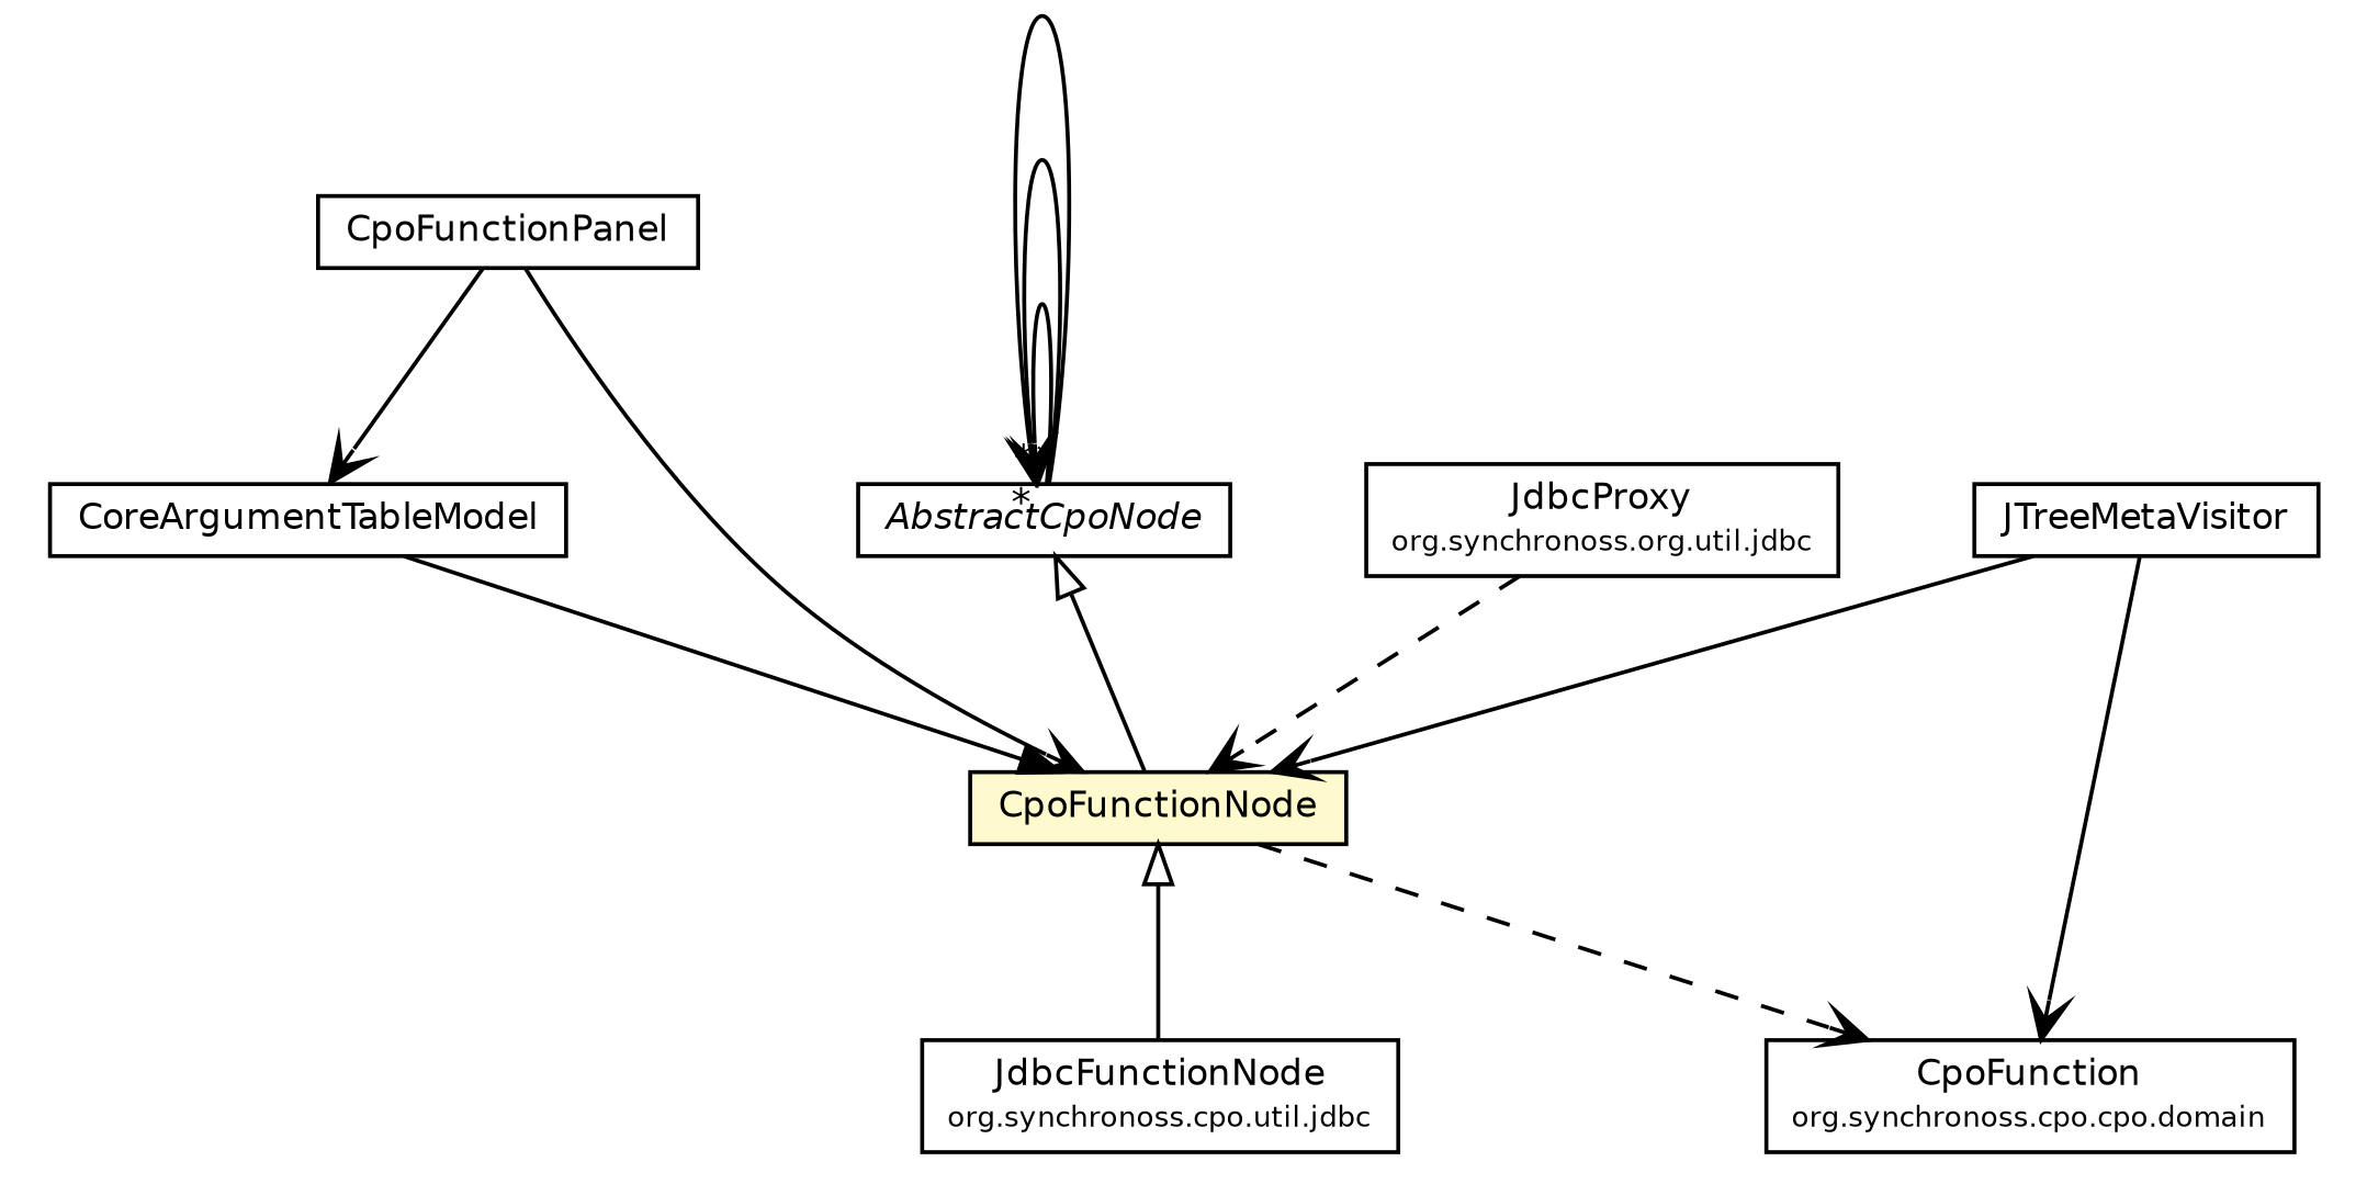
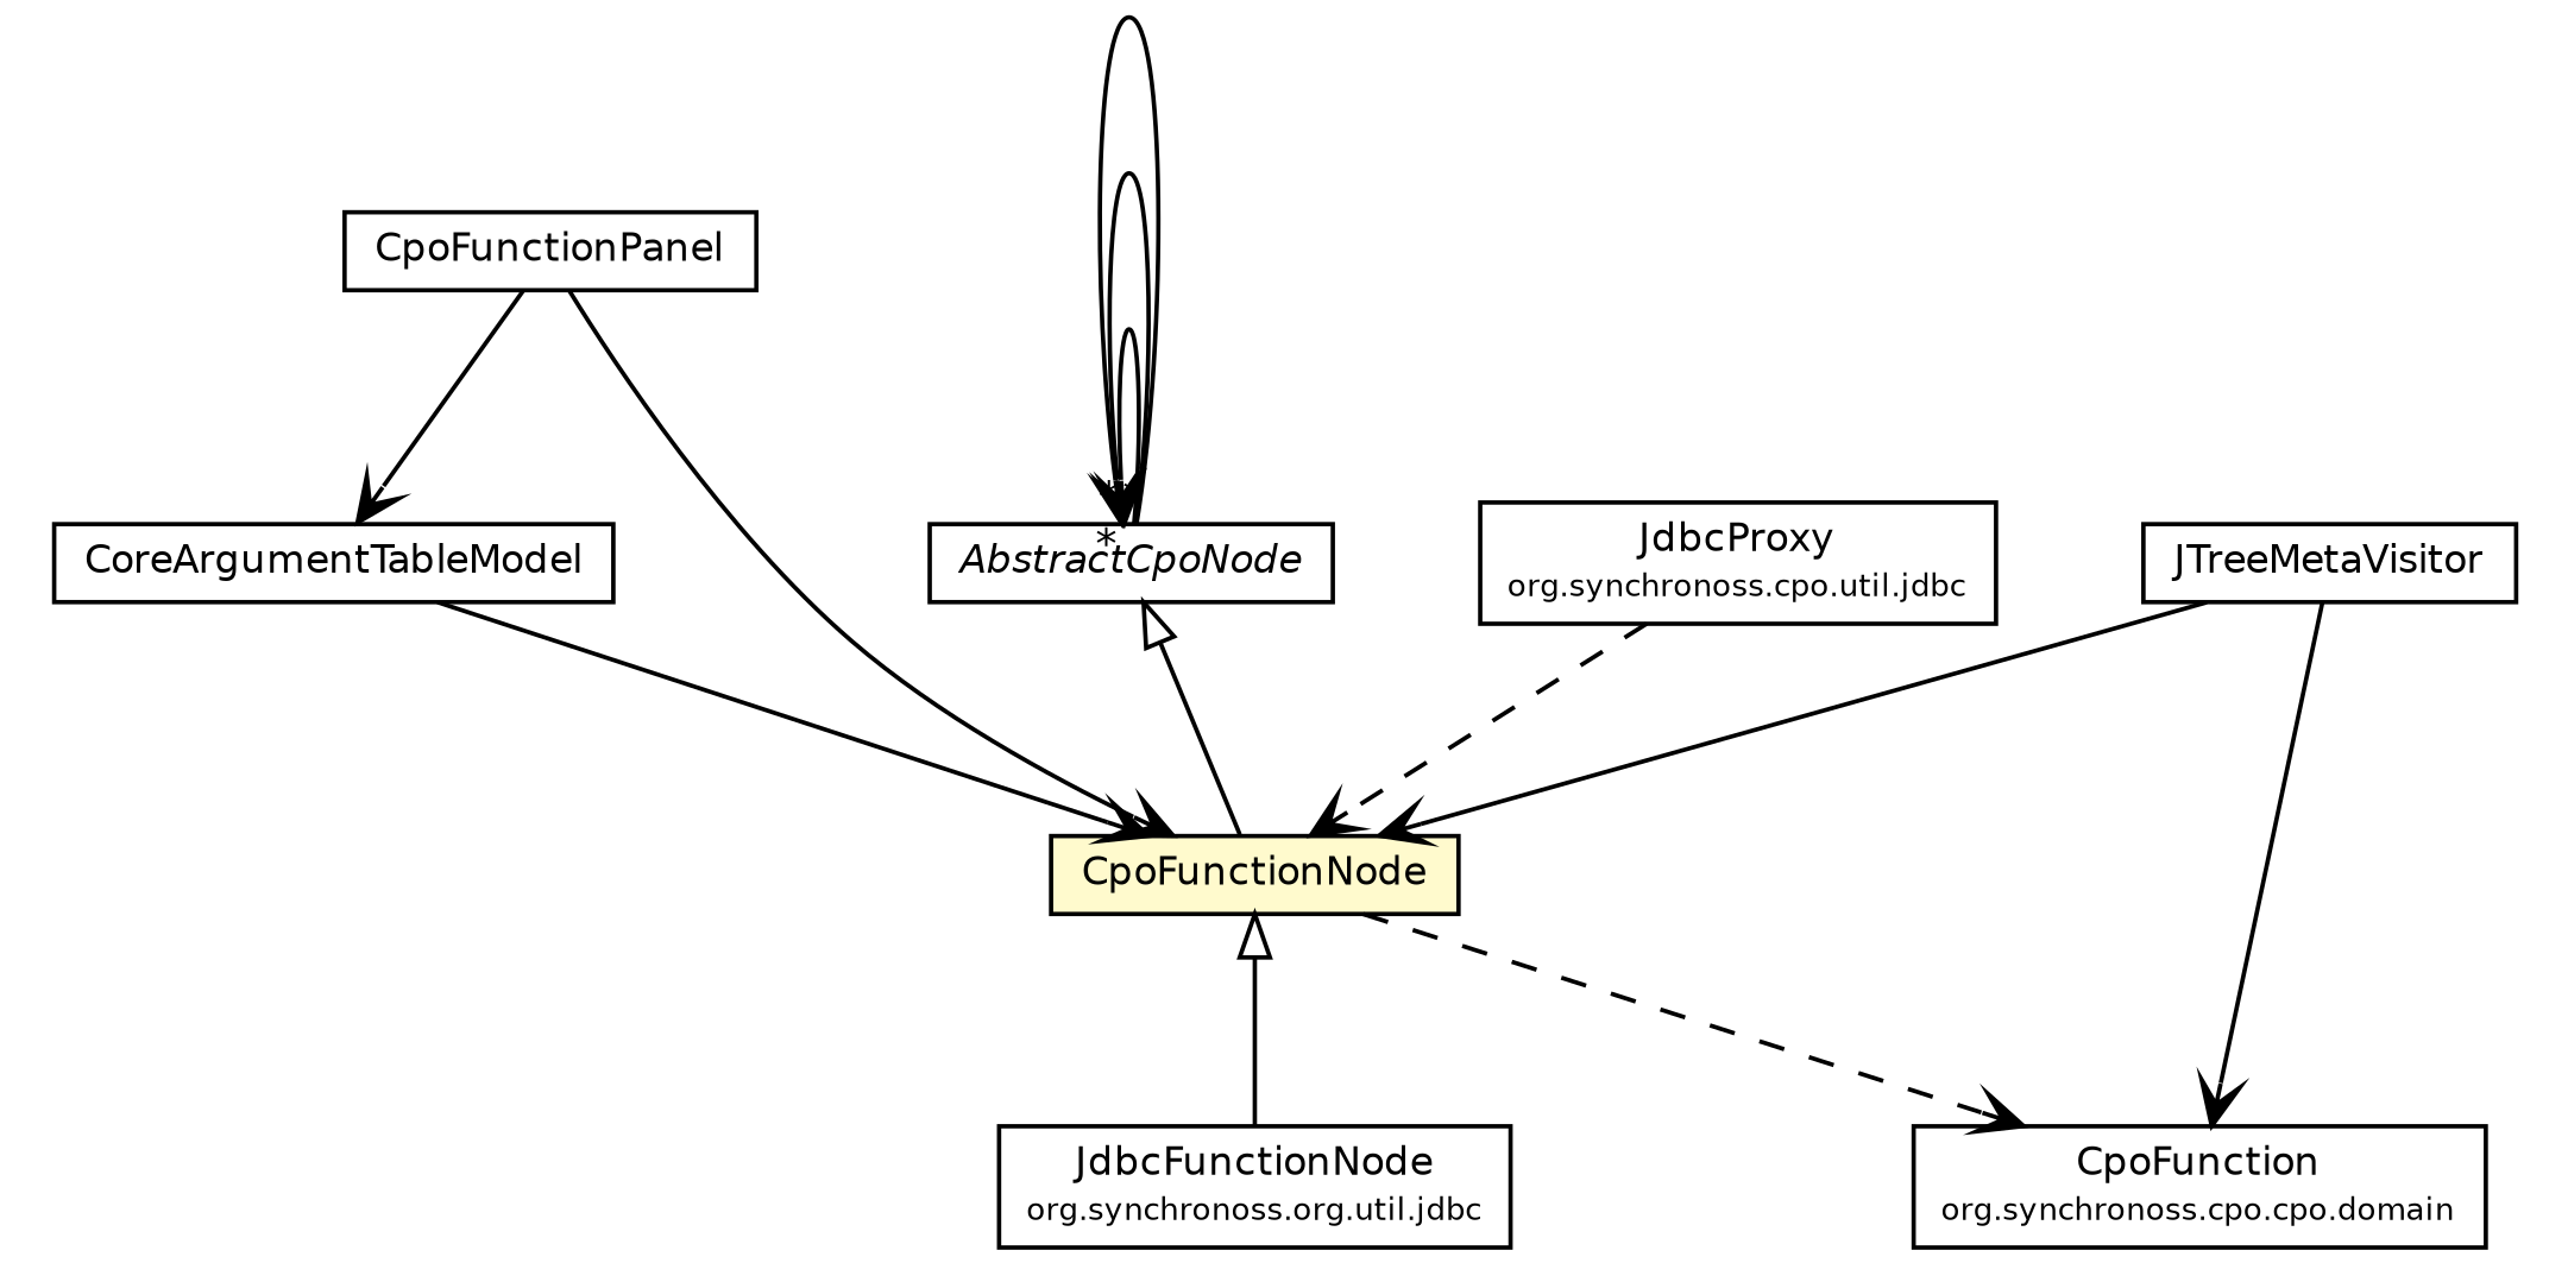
  digraph {
    node [fontcolor=black fontname=Helvetica fontsize=9.0 shape=plaintext]
    edge [arrowhead=open color=black fontcolor=black fontname=Helvetica fontsize=10.0 headport=p labelfontname=Helvetica labelfontsize=10 tailport=p]
    n1 [label=<<table border="0" cellborder="1" cellspacing="0" cellpadding="2" port="p" href="./CoreArgumentTableModel.html"> 		<tr><td><table border="0" cellspacing="0" cellpadding="1"> 			<tr><td> CoreArgumentTableModel </td></tr> 		</table></td></tr> 		</table>>]
    n2 [label=<<table border="0" cellborder="1" cellspacing="0" cellpadding="2" port="p" bgcolor="lemonChiffon" href="./CpoFunctionNode.html"> 		<tr><td><table border="0" cellspacing="0" cellpadding="1"> 			<tr><td> CpoFunctionNode </td></tr> 		</table></td></tr> 		</table>>]
    n3 [label=<<table border="0" cellborder="1" cellspacing="0" cellpadding="2" port="p" href="http://java.sun.com/j2se/1.4.2/docs/api/org/synchronoss/cpo/meta/domain/CpoFunction.html"> 		<tr><td><table border="0" cellspacing="0" cellpadding="1"> 			<tr><td> CpoFunction </td></tr> 			<tr><td><font point-size="7.0"> org.synchronoss.cpo.cpo.domain </font></td></tr> 		</table></td></tr> 		</table>>]
-   n4 [label=<<table border="0" cellborder="1" cellspacing="0" cellpadding="2" port="p" href="./jdbc/JdbcFunctionNode.html"> 		<tr><td><table border="0" cellspacing="0" cellpadding="1"> 			<tr><td> JdbcFunctionNode </td></tr> 			<tr><td><font point-size="7.0"> org.synchronoss.cpo.util.jdbc </font></td></tr> 		</table></td></tr> 		</table>>]
+   n4 [label=<<table border="0" cellborder="1" cellspacing="0" cellpadding="2" port="p" href="./jdbc/JdbcFunctionNode.html"> 		<tr><td><table border="0" cellspacing="0" cellpadding="1"> 			<tr><td> JdbcFunctionNode </td></tr> 			<tr><td><font point-size="7.0"> org.synchronoss.org.util.jdbc </font></td></tr> 		</table></td></tr> 		</table>>]
    n5 [label=<<table border="0" cellborder="1" cellspacing="0" cellpadding="2" port="p" href="./CpoFunctionPanel.html"> 		<tr><td><table border="0" cellspacing="0" cellpadding="1"> 			<tr><td> CpoFunctionPanel </td></tr> 		</table></td></tr> 		</table>>]
    n6 [label=<<table border="0" cellborder="1" cellspacing="0" cellpadding="2" port="p" href="./JTreeMetaVisitor.html"> 		<tr><td><table border="0" cellspacing="0" cellpadding="1"> 			<tr><td> JTreeMetaVisitor </td></tr> 		</table></td></tr> 		</table>>]
    n7 [label=<<table border="0" cellborder="1" cellspacing="0" cellpadding="2" port="p" href="./AbstractCpoNode.html"> 		<tr><td><table border="0" cellspacing="0" cellpadding="1"> 			<tr><td><font face="Helvetica-Oblique"> AbstractCpoNode </font></td></tr> 		</table></td></tr> 		</table>>]
-   n8 [label=<<table border="0" cellborder="1" cellspacing="0" cellpadding="2" port="p" href="./jdbc/JdbcProxy.html"> 		<tr><td><table border="0" cellspacing="0" cellpadding="1"> 			<tr><td> JdbcProxy </td></tr> 			<tr><td><font point-size="7.0"> org.synchronoss.org.util.jdbc </font></td></tr> 		</table></td></tr> 		</table>>]
-   n1 -> n2 [arrowhead=normal]
+   n8 [label=<<table border="0" cellborder="1" cellspacing="0" cellpadding="2" port="p" href="./jdbc/JdbcProxy.html"> 		<tr><td><table border="0" cellspacing="0" cellpadding="1"> 			<tr><td> JdbcProxy </td></tr> 			<tr><td><font point-size="7.0"> org.synchronoss.cpo.util.jdbc </font></td></tr> 		</table></td></tr> 		</table>>]
+   n1 -> n2
    n2 -> n3 [style=dashed]
    n2 -> n4 [arrowtail=empty dir=back fontsize=10 arrowhead="" color="" fontcolor=""]
    n5 -> n1
    n5 -> n2
    n6 -> n2
    n6 -> n3 [style=solid]
    n7 -> n2 [arrowtail=empty dir=back fontsize=10 arrowhead="" color="" fontcolor=""]
    n7 -> n7 [headlabel="*"]
    n7 -> n7 [headlabel="*"]
    n7 -> n7 [headlabel="*"]
    n8 -> n2 [style=dashed]
  }
